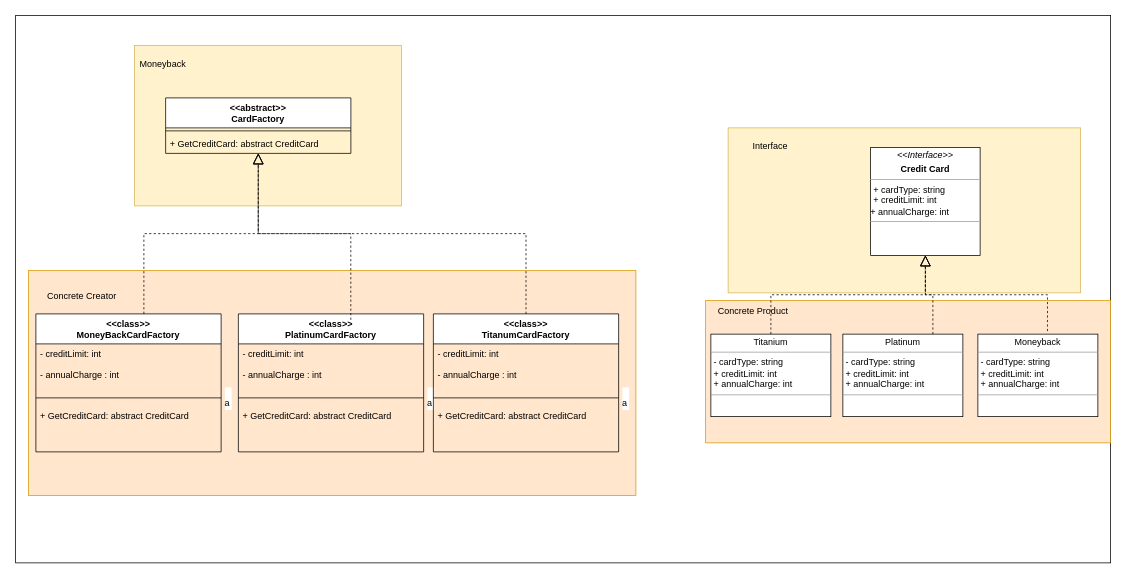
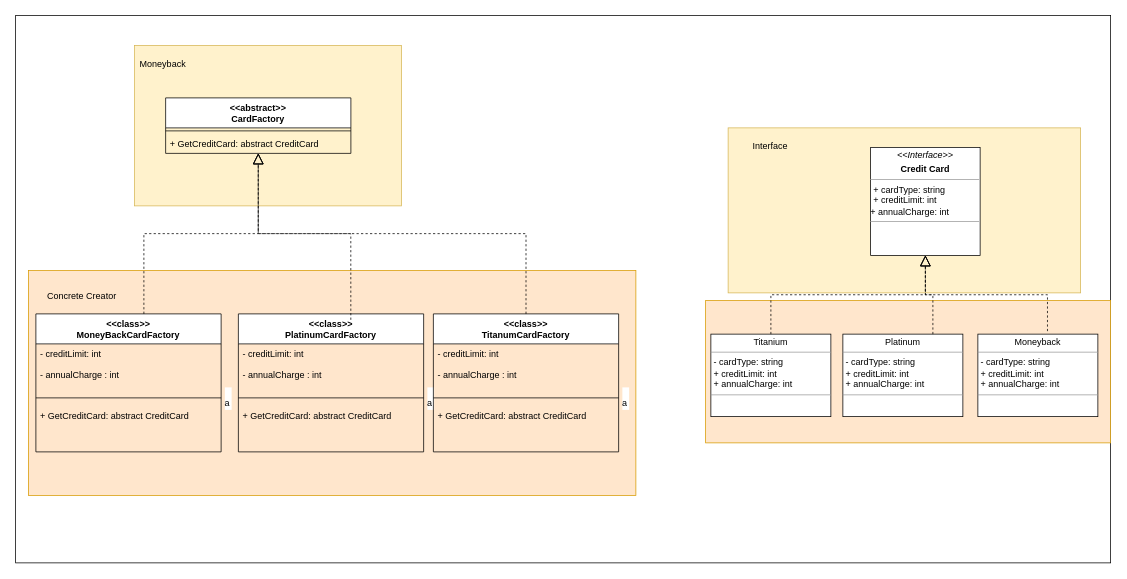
  <mxCell id="0" />
  <mxCell id="1" parent="0" />
  <mxCell id="2" value="" style="rounded=0;whiteSpace=wrap;html=1;" vertex="1" parent="1"><mxGeometry x="20" y="20" width="1460" height="730" as="geometry" /></mxCell>
  <mxCell id="3" value="" style="rounded=0;whiteSpace=wrap;html=1;fillColor=#ffe6cc;strokeColor=#d79b00;" vertex="1" parent="1"><mxGeometry x="37" y="360" width="810" height="300" as="geometry" /></mxCell>
  <mxCell id="4" value="" style="rounded=0;whiteSpace=wrap;html=1;fillColor=#fff2cc;strokeColor=#d6b656;" vertex="1" parent="1"><mxGeometry x="178.5" y="60" width="356" height="214" as="geometry" /></mxCell>
  <mxCell id="5" value="" style="rounded=0;whiteSpace=wrap;html=1;fillColor=#ffe6cc;strokeColor=#d79b00;" vertex="1" parent="1"><mxGeometry x="940" y="400" width="540" height="190" as="geometry" /></mxCell>
  <mxCell id="6" value="" style="rounded=0;whiteSpace=wrap;html=1;fillColor=#fff2cc;strokeColor=#d6b656;" vertex="1" parent="1"><mxGeometry x="970" y="170" width="470" height="220" as="geometry" /></mxCell>
  <mxCell id="7" value="&lt;&lt;abstract&gt;&gt;&#10;CardFactory&#10;" style="swimlane;fontStyle=1;align=center;verticalAlign=top;childLayout=stackLayout;horizontal=1;startSize=40;horizontalStack=0;resizeParent=1;resizeParentMax=0;resizeLast=0;collapsible=1;marginBottom=0;" vertex="1" parent="1"><mxGeometry x="220" y="130" width="247" height="74" as="geometry" /></mxCell>
  <mxCell id="8" value="" style="line;strokeWidth=1;fillColor=none;align=left;verticalAlign=middle;spacingTop=-1;spacingLeft=3;spacingRight=3;rotatable=0;labelPosition=right;points=[];portConstraint=eastwest;" vertex="1" parent="7"><mxGeometry y="40" width="247" height="8" as="geometry" /></mxCell>
  <mxCell id="9" value="+ GetCreditCard: abstract CreditCard" style="text;strokeColor=none;fillColor=none;align=left;verticalAlign=top;spacingLeft=4;spacingRight=4;overflow=hidden;rotatable=0;points=[[0,0.5],[1,0.5]];portConstraint=eastwest;" vertex="1" parent="7"><mxGeometry y="48" width="247" height="26" as="geometry" /></mxCell>
  <mxCell id="10" value="&lt;p style=&quot;margin: 0px ; margin-top: 4px ; text-align: center&quot;&gt;&lt;i&gt;&amp;lt;&amp;lt;Interface&amp;gt;&amp;gt;&lt;/i&gt;&lt;/p&gt;&lt;p style=&quot;margin: 0px ; margin-top: 4px ; text-align: center&quot;&gt;&lt;b&gt;Credit Card&lt;/b&gt;&lt;br&gt;&lt;/p&gt;&lt;hr size=&quot;1&quot;&gt;&lt;p style=&quot;margin: 0px ; margin-left: 4px&quot;&gt;+ cardType: string&lt;/p&gt;&lt;p style=&quot;margin: 0px ; margin-left: 4px&quot;&gt;+ creditLimit: int&lt;/p&gt;+ annualCharge: int&lt;hr size=&quot;1&quot;&gt;" style="verticalAlign=top;align=left;overflow=fill;fontSize=12;fontFamily=Helvetica;html=1;" vertex="1" parent="1"><mxGeometry x="1160" y="196" width="146" height="144" as="geometry" /></mxCell>
  <mxCell id="11" value="&lt;p style=&quot;margin: 0px ; margin-top: 4px ; text-align: center&quot;&gt;Platinum&lt;br&gt;&lt;/p&gt;&lt;hr size=&quot;1&quot;&gt;&lt;p style=&quot;margin: 0px ; margin-left: 4px&quot;&gt;- cardType: string&lt;/p&gt;&lt;p style=&quot;margin: 0px ; margin-left: 4px&quot;&gt;+ creditLimit: int&lt;/p&gt;&lt;p style=&quot;margin: 0px ; margin-left: 4px&quot;&gt;+ annualCharge: int&lt;br&gt;&lt;/p&gt;&lt;hr size=&quot;1&quot;&gt;&lt;p style=&quot;margin: 0px ; margin-left: 4px&quot;&gt;&amp;nbsp;&lt;br&gt;&lt;/p&gt;" style="verticalAlign=top;align=left;overflow=fill;fontSize=12;fontFamily=Helvetica;html=1;" vertex="1" parent="1"><mxGeometry x="1123" y="445" width="160" height="110" as="geometry" /></mxCell>
  <mxCell id="12" value="&lt;p style=&quot;margin: 0px ; margin-top: 4px ; text-align: center&quot;&gt;Titanium&lt;br&gt;&lt;/p&gt;&lt;hr size=&quot;1&quot;&gt;&lt;p style=&quot;margin: 0px ; margin-left: 4px&quot;&gt;- cardType: string&lt;/p&gt;&lt;p style=&quot;margin: 0px ; margin-left: 4px&quot;&gt;+ creditLimit: int&lt;/p&gt;&lt;p style=&quot;margin: 0px ; margin-left: 4px&quot;&gt;+ annualCharge: int&lt;br&gt;&lt;/p&gt;&lt;hr size=&quot;1&quot;&gt;&lt;p style=&quot;margin: 0px ; margin-left: 4px&quot;&gt;&amp;nbsp;&lt;br&gt;&lt;/p&gt;" style="verticalAlign=top;align=left;overflow=fill;fontSize=12;fontFamily=Helvetica;html=1;" vertex="1" parent="1"><mxGeometry x="947" y="445" width="160" height="110" as="geometry" /></mxCell>
  <mxCell id="13" value="&lt;p style=&quot;margin: 0px ; margin-top: 4px ; text-align: center&quot;&gt;Moneyback&lt;br&gt;&lt;/p&gt;&lt;hr size=&quot;1&quot;&gt;&lt;p style=&quot;margin: 0px ; margin-left: 4px&quot;&gt;- cardType: string&lt;/p&gt;&lt;p style=&quot;margin: 0px ; margin-left: 4px&quot;&gt;+ creditLimit: int&lt;/p&gt;&lt;p style=&quot;margin: 0px ; margin-left: 4px&quot;&gt;+ annualCharge: int&lt;br&gt;&lt;/p&gt;&lt;hr size=&quot;1&quot;&gt;&lt;p style=&quot;margin: 0px ; margin-left: 4px&quot;&gt;&amp;nbsp;&lt;br&gt;&lt;/p&gt;" style="verticalAlign=top;align=left;overflow=fill;fontSize=12;fontFamily=Helvetica;html=1;" vertex="1" parent="1"><mxGeometry x="1303" y="445" width="160" height="110" as="geometry" /></mxCell>
  <mxCell id="14" value="" style="endArrow=block;dashed=1;endFill=0;endSize=12;html=1;rounded=0;edgeStyle=orthogonalEdgeStyle;exitX=0.5;exitY=0;exitDx=0;exitDy=0;entryX=0.5;entryY=1;entryDx=0;entryDy=0;" edge="1" parent="1" source="12" target="10"><mxGeometry width="160" relative="1" as="geometry"><mxPoint x="1100" y="370" as="sourcePoint" /><mxPoint x="1260" y="370" as="targetPoint" /></mxGeometry></mxCell>
  <mxCell id="15" value="" style="endArrow=block;dashed=1;endFill=0;endSize=12;html=1;rounded=0;edgeStyle=orthogonalEdgeStyle;exitX=0.75;exitY=0;exitDx=0;exitDy=0;" edge="1" parent="1" source="11" target="10"><mxGeometry width="160" relative="1" as="geometry"><mxPoint x="1040" y="430" as="sourcePoint" /><mxPoint x="1246" y="330" as="targetPoint" /></mxGeometry></mxCell>
  <mxCell id="16" value="" style="endArrow=block;dashed=1;endFill=0;endSize=12;html=1;rounded=0;edgeStyle=orthogonalEdgeStyle;exitX=0.58;exitY=-0.036;exitDx=0;exitDy=0;exitPerimeter=0;" edge="1" parent="1" source="13" target="10"><mxGeometry width="160" relative="1" as="geometry"><mxPoint x="1256" y="430" as="sourcePoint" /><mxPoint x="1256" y="340" as="targetPoint" /></mxGeometry></mxCell>
- <mxCell id="17" value="Concrete Product " style="text;html=1;strokeColor=none;fillColor=none;align=center;verticalAlign=middle;whiteSpace=wrap;rounded=0;" vertex="1" parent="1"><mxGeometry x="947" y="400" width="113" height="30" as="geometry" /></mxCell>
  <mxCell id="18" value="Interface" style="text;html=1;strokeColor=none;fillColor=none;align=center;verticalAlign=middle;whiteSpace=wrap;rounded=0;" vertex="1" parent="1"><mxGeometry x="970" y="180" width="113" height="30" as="geometry" /></mxCell>
  <mxCell id="19" value="Moneyback" style="text;html=1;strokeColor=none;fillColor=none;align=center;verticalAlign=middle;whiteSpace=wrap;rounded=0;" vertex="1" parent="1"><mxGeometry x="160" y="70" width="113" height="30" as="geometry" /></mxCell>
  <mxCell id="20" value="Concrete Creator" style="text;html=1;strokeColor=none;fillColor=none;align=center;verticalAlign=middle;whiteSpace=wrap;rounded=0;" vertex="1" parent="1"><mxGeometry x="52" y="380" width="113" height="30" as="geometry" /></mxCell>
  <mxCell id="21" value="&lt;&lt;class&gt;&gt;&#10;MoneyBackCardFactory&#10;" style="swimlane;fontStyle=1;align=center;verticalAlign=top;childLayout=stackLayout;horizontal=1;startSize=40;horizontalStack=0;resizeParent=1;resizeParentMax=0;resizeLast=0;collapsible=1;marginBottom=0;" vertex="1" parent="1"><mxGeometry x="47" y="418" width="247" height="184" as="geometry" /></mxCell>
  <mxCell id="22" value="- creditLimit: int&#10;&#10;- annualCharge : int&#10;" style="text;strokeColor=none;fillColor=none;align=left;verticalAlign=top;spacingLeft=4;spacingRight=4;overflow=hidden;rotatable=0;points=[[0,0.5],[1,0.5]];portConstraint=eastwest;" vertex="1" parent="21"><mxGeometry y="40" width="247" height="62" as="geometry" /></mxCell>
  <mxCell id="23" value="&#10;a" style="line;strokeWidth=1;fillColor=none;align=left;verticalAlign=middle;spacingTop=-1;spacingLeft=3;spacingRight=3;rotatable=0;labelPosition=right;points=[];portConstraint=eastwest;" vertex="1" parent="21"><mxGeometry y="102" width="247" height="20" as="geometry" /></mxCell>
  <mxCell id="24" value="+ GetCreditCard: abstract CreditCard" style="text;strokeColor=none;fillColor=none;align=left;verticalAlign=top;spacingLeft=4;spacingRight=4;overflow=hidden;rotatable=0;points=[[0,0.5],[1,0.5]];portConstraint=eastwest;" vertex="1" parent="21"><mxGeometry y="122" width="247" height="62" as="geometry" /></mxCell>
  <mxCell id="25" value="&lt;&lt;class&gt;&gt;&#10;PlatinumCardFactory&#10;&#10;" style="swimlane;fontStyle=1;align=center;verticalAlign=top;childLayout=stackLayout;horizontal=1;startSize=40;horizontalStack=0;resizeParent=1;resizeParentMax=0;resizeLast=0;collapsible=1;marginBottom=0;" vertex="1" parent="1"><mxGeometry x="317" y="418" width="247" height="184" as="geometry" /></mxCell>
  <mxCell id="26" value="- creditLimit: int&#10;&#10;- annualCharge : int&#10;" style="text;strokeColor=none;fillColor=none;align=left;verticalAlign=top;spacingLeft=4;spacingRight=4;overflow=hidden;rotatable=0;points=[[0,0.5],[1,0.5]];portConstraint=eastwest;" vertex="1" parent="25"><mxGeometry y="40" width="247" height="62" as="geometry" /></mxCell>
  <mxCell id="27" value="&#10;a" style="line;strokeWidth=1;fillColor=none;align=left;verticalAlign=middle;spacingTop=-1;spacingLeft=3;spacingRight=3;rotatable=0;labelPosition=right;points=[];portConstraint=eastwest;" vertex="1" parent="25"><mxGeometry y="102" width="247" height="20" as="geometry" /></mxCell>
  <mxCell id="28" value="+ GetCreditCard: abstract CreditCard" style="text;strokeColor=none;fillColor=none;align=left;verticalAlign=top;spacingLeft=4;spacingRight=4;overflow=hidden;rotatable=0;points=[[0,0.5],[1,0.5]];portConstraint=eastwest;" vertex="1" parent="25"><mxGeometry y="122" width="247" height="62" as="geometry" /></mxCell>
  <mxCell id="29" value="&lt;&lt;class&gt;&gt;&#10;TitanumCardFactory&#10;" style="swimlane;fontStyle=1;align=center;verticalAlign=top;childLayout=stackLayout;horizontal=1;startSize=40;horizontalStack=0;resizeParent=1;resizeParentMax=0;resizeLast=0;collapsible=1;marginBottom=0;" vertex="1" parent="1"><mxGeometry x="577" y="418" width="247" height="184" as="geometry" /></mxCell>
  <mxCell id="30" value="- creditLimit: int&#10;&#10;- annualCharge : int&#10;" style="text;strokeColor=none;fillColor=none;align=left;verticalAlign=top;spacingLeft=4;spacingRight=4;overflow=hidden;rotatable=0;points=[[0,0.5],[1,0.5]];portConstraint=eastwest;" vertex="1" parent="29"><mxGeometry y="40" width="247" height="62" as="geometry" /></mxCell>
  <mxCell id="31" value="&#10;a" style="line;strokeWidth=1;fillColor=none;align=left;verticalAlign=middle;spacingTop=-1;spacingLeft=3;spacingRight=3;rotatable=0;labelPosition=right;points=[];portConstraint=eastwest;" vertex="1" parent="29"><mxGeometry y="102" width="247" height="20" as="geometry" /></mxCell>
  <mxCell id="32" value="+ GetCreditCard: abstract CreditCard" style="text;strokeColor=none;fillColor=none;align=left;verticalAlign=top;spacingLeft=4;spacingRight=4;overflow=hidden;rotatable=0;points=[[0,0.5],[1,0.5]];portConstraint=eastwest;" vertex="1" parent="29"><mxGeometry y="122" width="247" height="62" as="geometry" /></mxCell>
  <mxCell id="33" value="" style="endArrow=block;dashed=1;endFill=0;endSize=12;html=1;rounded=0;edgeStyle=orthogonalEdgeStyle;exitX=0.583;exitY=0;exitDx=0;exitDy=0;exitPerimeter=0;" edge="1" parent="1" source="21" target="7"><mxGeometry width="160" relative="1" as="geometry"><mxPoint x="280" y="450" as="sourcePoint" /><mxPoint x="440" y="450" as="targetPoint" /></mxGeometry></mxCell>
  <mxCell id="34" value="" style="endArrow=block;dashed=1;endFill=0;endSize=12;html=1;rounded=0;edgeStyle=orthogonalEdgeStyle;exitX=0.607;exitY=0.043;exitDx=0;exitDy=0;exitPerimeter=0;" edge="1" parent="1" source="25" target="7"><mxGeometry width="160" relative="1" as="geometry"><mxPoint x="204.001" y="398" as="sourcePoint" /><mxPoint x="353.6" y="214" as="targetPoint" /></mxGeometry></mxCell>
  <mxCell id="35" value="" style="endArrow=block;dashed=1;endFill=0;endSize=12;html=1;rounded=0;edgeStyle=orthogonalEdgeStyle;exitX=0.5;exitY=0;exitDx=0;exitDy=0;" edge="1" parent="1" source="29" target="7"><mxGeometry width="160" relative="1" as="geometry"><mxPoint x="730" y="290" as="sourcePoint" /><mxPoint x="353.6" y="214" as="targetPoint" /></mxGeometry></mxCell>
